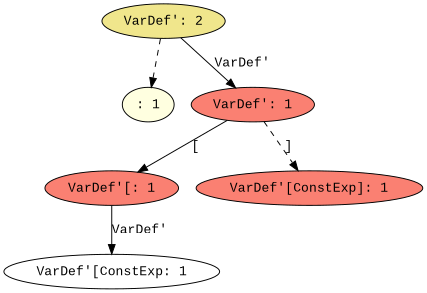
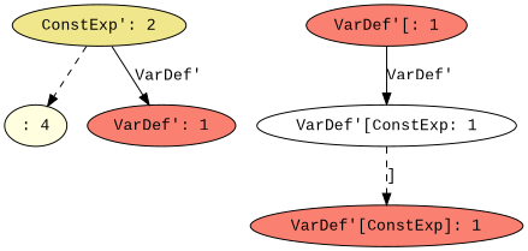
  digraph {
    fontname="Liberation Mono"
    node [fillcolor=salmon fontname="Liberation Mono" style=filled]
    edge [fontname="Liberation Mono" style=solid]
-   n1 [fillcolor=khaki label="VarDef': 2"]
-   n2 [fillcolor=lightyellow label=": 1"]
+   n1 [fillcolor=khaki label="ConstExp': 2"]
+   n2 [fillcolor=lightyellow label=": 4"]
    n3 [label="VarDef': 1"]
    n4 [label="VarDef'[: 1"]
    n5 [fillcolor=white label="VarDef'[ConstExp: 1"]
    n6 [label="VarDef'[ConstExp]: 1"]
    n1 -> n2 [style=dashed]
    n1 -> n3 [label="VarDef'"]
-   n3 -> n4 [label="["]
    n4 -> n5 [label="VarDef'"]
-   n3 -> n6 [label="]" style=dashed]
+   n5 -> n6 [label="]" style=dashed]
  }
